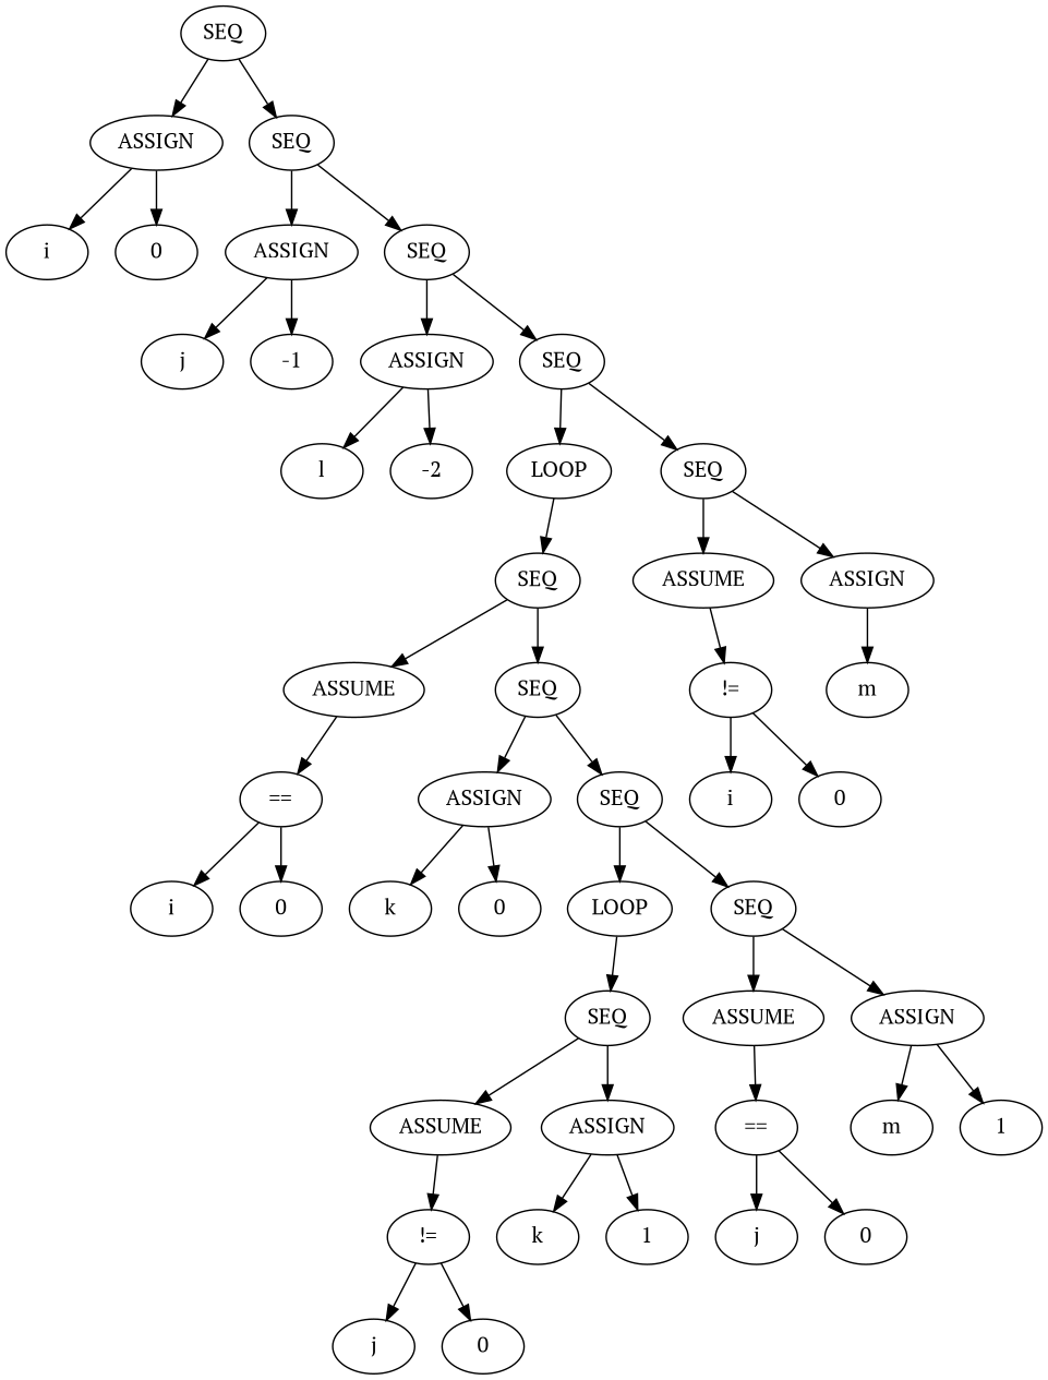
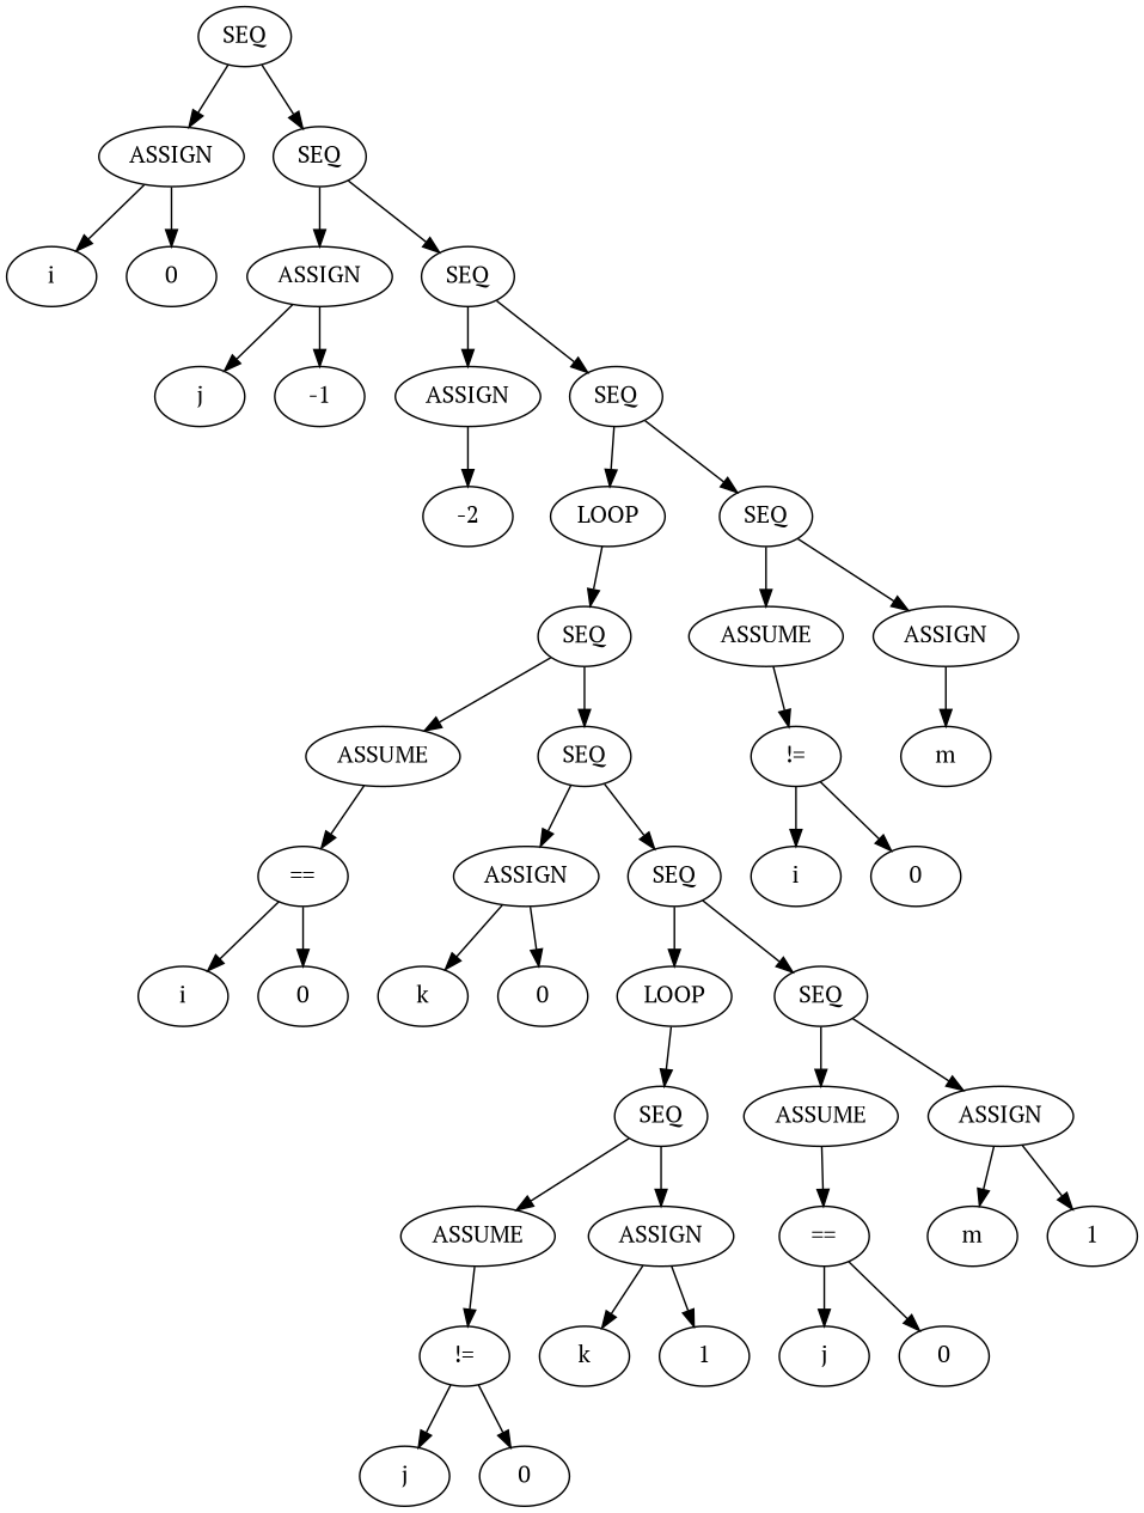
  digraph {
    fontname="PT Serif"
    node [fontname="PT Serif"]
    edge [fontname="PT Serif"]
    n1 [label=SEQ]
    n2 [label=ASSIGN]
    n3 [label=SEQ]
    n4 [label=i]
    n5 [label=0]
    n6 [label=ASSIGN]
    n7 [label=SEQ]
    n8 [label=j]
    n9 [label=-1]
    n10 [label=ASSIGN]
    n11 [label=SEQ]
-   n12 [label=l]
    n13 [label=-2]
    n14 [label=LOOP]
    n15 [label=SEQ]
    n16 [label=SEQ]
    n17 [label=ASSUME]
    n18 [label=ASSIGN]
    n19 [label=ASSUME]
    n20 [label=SEQ]
    n21 [label="=="]
    n22 [label=ASSIGN]
    n23 [label=SEQ]
    n24 [label=i]
    n25 [label=0]
    n26 [label=k]
    n27 [label=0]
    n28 [label=LOOP]
    n29 [label=SEQ]
    n30 [label=SEQ]
    n31 [label=ASSUME]
    n32 [label=ASSIGN]
    n33 [label=ASSUME]
    n34 [label=ASSIGN]
    n35 [label="!="]
    n36 [label=k]
    n37 [label=1]
    n38 [label=j]
    n39 [label=0]
    n40 [label="=="]
    n41 [label=m]
    n42 [label=1]
    n43 [label=j]
    n44 [label=0]
    n45 [label="!="]
    n46 [label=m]
    n47 [label=i]
    n48 [label=0]
    n1 -> n2
    n1 -> n3
    n2 -> n4
    n2 -> n5
    n3 -> n6
    n3 -> n7
    n6 -> n8
    n6 -> n9
    n7 -> n10
    n7 -> n11
-   n10 -> n12
    n10 -> n13
    n11 -> n14
    n11 -> n15
    n14 -> n16
    n15 -> n17
    n15 -> n18
    n16 -> n19
    n16 -> n20
    n17 -> n45
    n18 -> n46
    n19 -> n21
    n20 -> n22
    n20 -> n23
    n21 -> n24
    n21 -> n25
    n22 -> n26
    n22 -> n27
    n23 -> n28
    n23 -> n29
    n28 -> n30
    n29 -> n31
    n29 -> n32
    n30 -> n33
    n30 -> n34
    n31 -> n40
    n32 -> n41
    n32 -> n42
    n33 -> n35
    n34 -> n36
    n34 -> n37
    n35 -> n38
    n35 -> n39
    n40 -> n43
    n40 -> n44
    n45 -> n47
    n45 -> n48
  }
